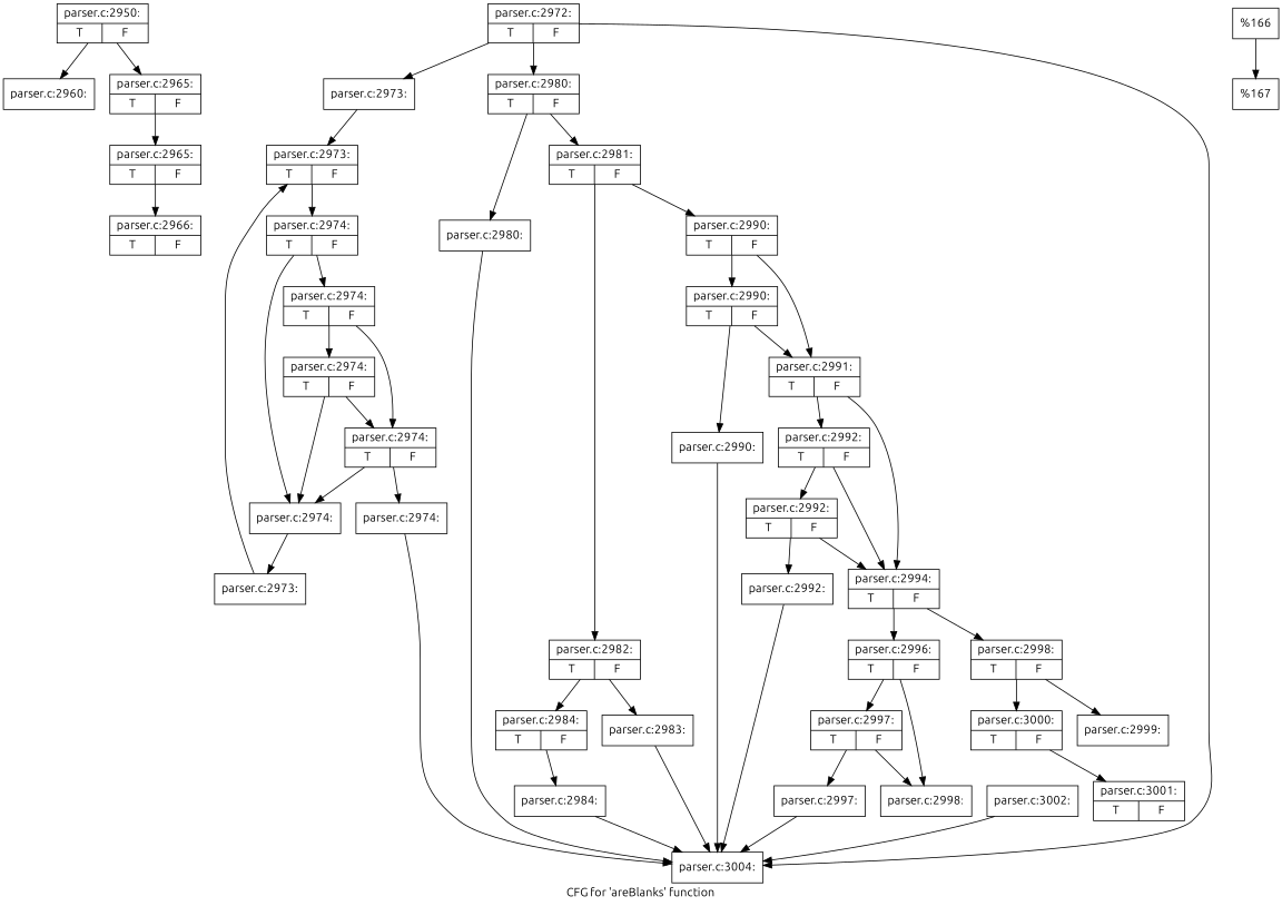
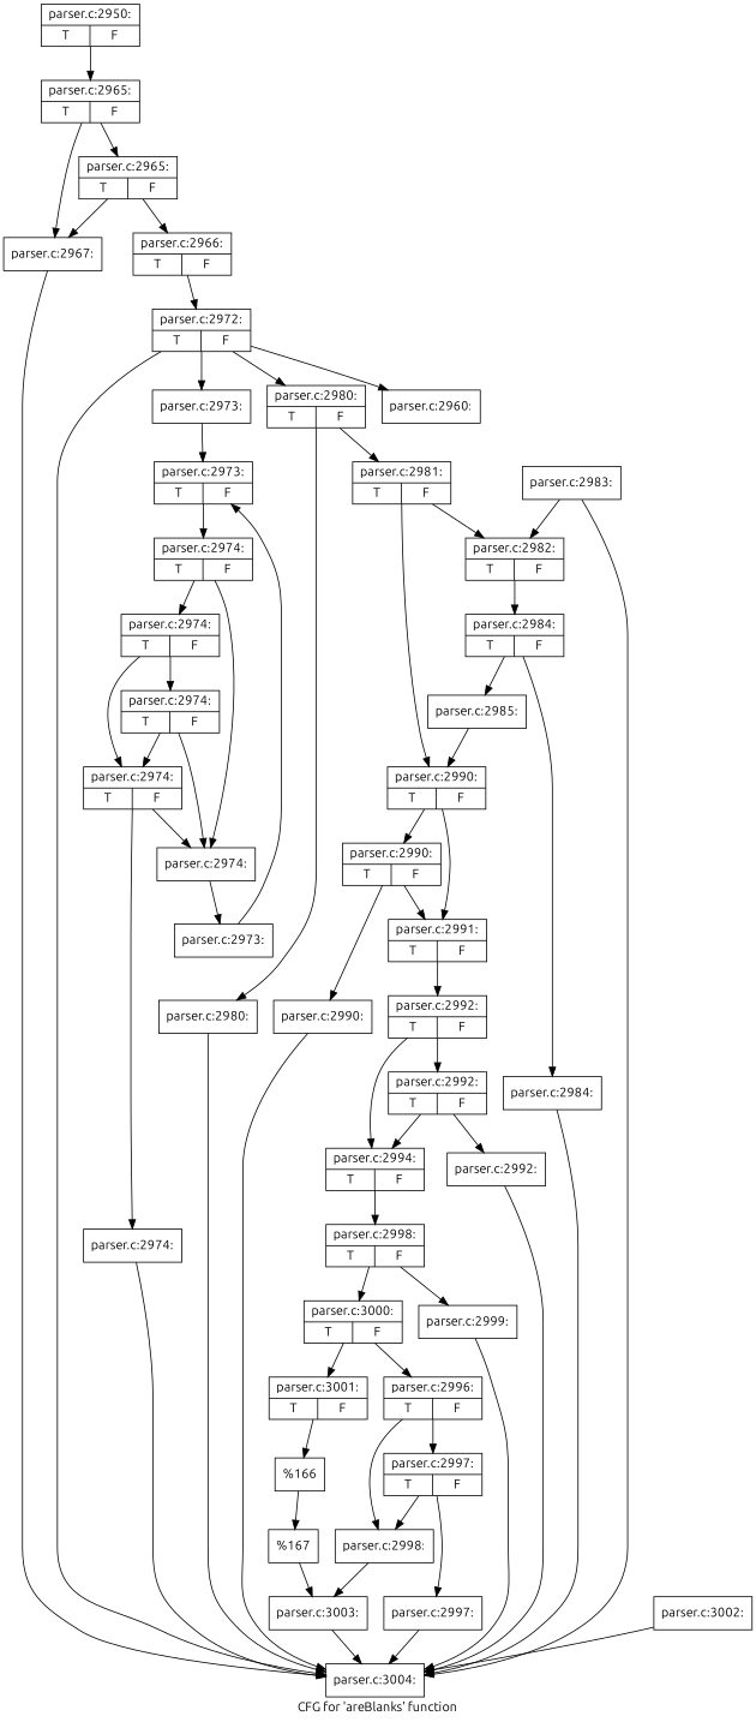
  digraph {
    fontname=Ubuntu
    label="CFG for 'areBlanks' function"
    node [fontname=Ubuntu shape=record]
    edge [fontname=Ubuntu]
    n1 [label="{parser.c:2950:|{<s0>T|<s1>F}}"]
    n2 [label="{parser.c:2960:}"]
    n3 [label="{parser.c:2965:|{<s0>T|<s1>F}}"]
+   n4 [label="{parser.c:2967:}"]
    n5 [label="{parser.c:2965:|{<s0>T|<s1>F}}"]
    n6 [label="{parser.c:3004:}"]
    n7 [label="{parser.c:2966:|{<s0>T|<s1>F}}"]
    n8 [label="{parser.c:2972:|{<s0>T|<s1>F}}"]
    n9 [label="{parser.c:2973:}"]
    n10 [label="{parser.c:2980:|{<s0>T|<s1>F}}"]
    n11 [label="{parser.c:2973:|{<s0>T|<s1>F}}"]
    n12 [label="{parser.c:2980:}"]
    n13 [label="{parser.c:2981:|{<s0>T|<s1>F}}"]
    n14 [label="{parser.c:2974:|{<s0>T|<s1>F}}"]
    n15 [label="{parser.c:2982:|{<s0>T|<s1>F}}"]
    n16 [label="{parser.c:2990:|{<s0>T|<s1>F}}"]
    n17 [label="{parser.c:2974:}"]
    n18 [label="{parser.c:2974:|{<s0>T|<s1>F}}"]
    n19 [label="{parser.c:2973:}"]
    n20 [label="{parser.c:2974:|{<s0>T|<s1>F}}"]
    n21 [label="{parser.c:2974:|{<s0>T|<s1>F}}"]
    n22 [label="{parser.c:2974:}"]
    n23 [label="{parser.c:2983:}"]
    n24 [label="{parser.c:2984:|{<s0>T|<s1>F}}"]
    n25 [label="{parser.c:2990:|{<s0>T|<s1>F}}"]
    n26 [label="{parser.c:2991:|{<s0>T|<s1>F}}"]
    n27 [label="{parser.c:2984:}"]
+   n28 [label="{parser.c:2985:}"]
    n29 [label="{parser.c:2990:}"]
    n30 [label="{parser.c:2992:|{<s0>T|<s1>F}}"]
    n31 [label="{parser.c:2994:|{<s0>T|<s1>F}}"]
    n32 [label="{parser.c:2992:|{<s0>T|<s1>F}}"]
    n33 [label="{parser.c:2996:|{<s0>T|<s1>F}}"]
    n34 [label="{parser.c:2998:|{<s0>T|<s1>F}}"]
    n35 [label="{parser.c:2992:}"]
    n36 [label="{parser.c:2997:|{<s0>T|<s1>F}}"]
    n37 [label="{parser.c:2998:}"]
    n38 [label="{parser.c:2999:}"]
    n39 [label="{parser.c:3000:|{<s0>T|<s1>F}}"]
    n40 [label="{parser.c:2997:}"]
+   n41 [label="{parser.c:3003:}"]
    n42 [label="{parser.c:3001:|{<s0>T|<s1>F}}"]
    n43 [label="{%166}"]
    n44 [label="{%167}"]
    n45 [label="{parser.c:3002:}"]
-   n1 -> n2
+   n8 -> n2
    n1 -> n3
+   n3 -> n4
    n3 -> n5
+   n4 -> n6
+   n5 -> n4
    n5 -> n7
+   n7 -> n8
    n8 -> n6
    n8 -> n9
    n8 -> n10
    n9 -> n11
    n10 -> n12
    n10 -> n13
    n11 -> n14
    n12 -> n6
    n13 -> n15
    n13 -> n16
    n14 -> n17
    n14 -> n18
-   n15 -> n23
+   n23 -> n15
    n15 -> n24
    n16 -> n25
    n16 -> n26
    n17 -> n19
    n18 -> n20
    n18 -> n21
    n19 -> n11
    n20 -> n17
    n20 -> n21
    n21 -> n17
    n21 -> n22
    n22 -> n6
    n23 -> n6
    n24 -> n27
+   n24 -> n28
    n25 -> n26
    n25 -> n29
    n26 -> n30
-   n26 -> n31
    n27 -> n6
+   n28 -> n16
    n29 -> n6
    n30 -> n31
    n30 -> n32
-   n31 -> n33
+   n39 -> n33
    n31 -> n34
    n32 -> n31
    n32 -> n35
    n33 -> n36
    n33 -> n37
    n34 -> n38
    n34 -> n39
    n35 -> n6
    n36 -> n37
    n36 -> n40
+   n37 -> n41
+   n38 -> n6
    n39 -> n42
    n40 -> n6
+   n41 -> n6
+   n42 -> n43
    n43 -> n44
+   n44 -> n41
    n45 -> n6
  }
